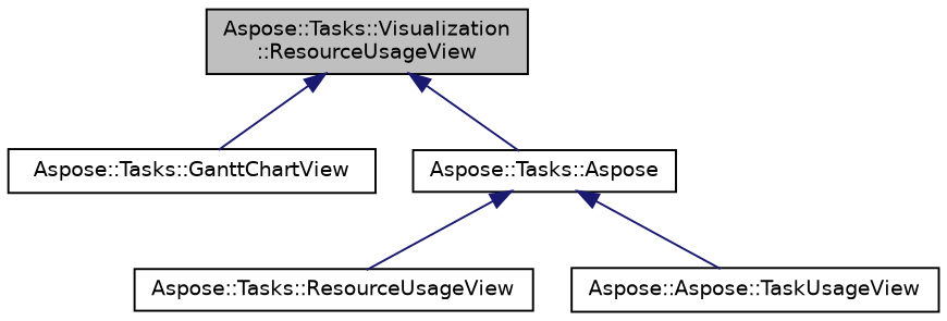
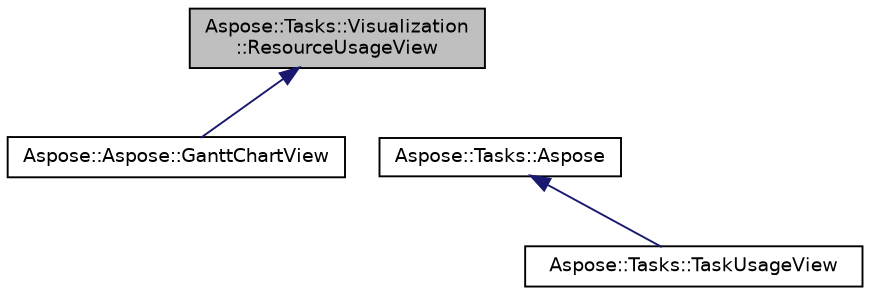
  digraph {
    node [color=black fillcolor=white fontname=Helvetica fontsize=10 shape=record style=filled]
    edge [color=midnightblue dir=back fontname=Helvetica fontsize=10 labelfontname=Helvetica labelfontsize=10 style=solid]
    n1 [fillcolor=grey75 fontcolor=black height=0.2 label="Aspose::Tasks::Visualization\l::ResourceUsageView" width=0.4]
-   n2 [height=0.2 label="Aspose::Tasks::GanttChartView" width=0.4]
+   n2 [height=0.2 label="Aspose::Aspose::GanttChartView" width=0.4]
    n3 [height=0.2 label="Aspose::Tasks::Aspose" width=0.4]
-   n4 [height=0.2 label="Aspose::Tasks::ResourceUsageView" width=0.4]
-   n5 [height=0.2 label="Aspose::Aspose::TaskUsageView" width=0.4]
+   n5 [height=0.2 label="Aspose::Tasks::TaskUsageView" width=0.4]
    n1 -> n2
-   n1 -> n3
-   n3 -> n4
    n3 -> n5
  }
